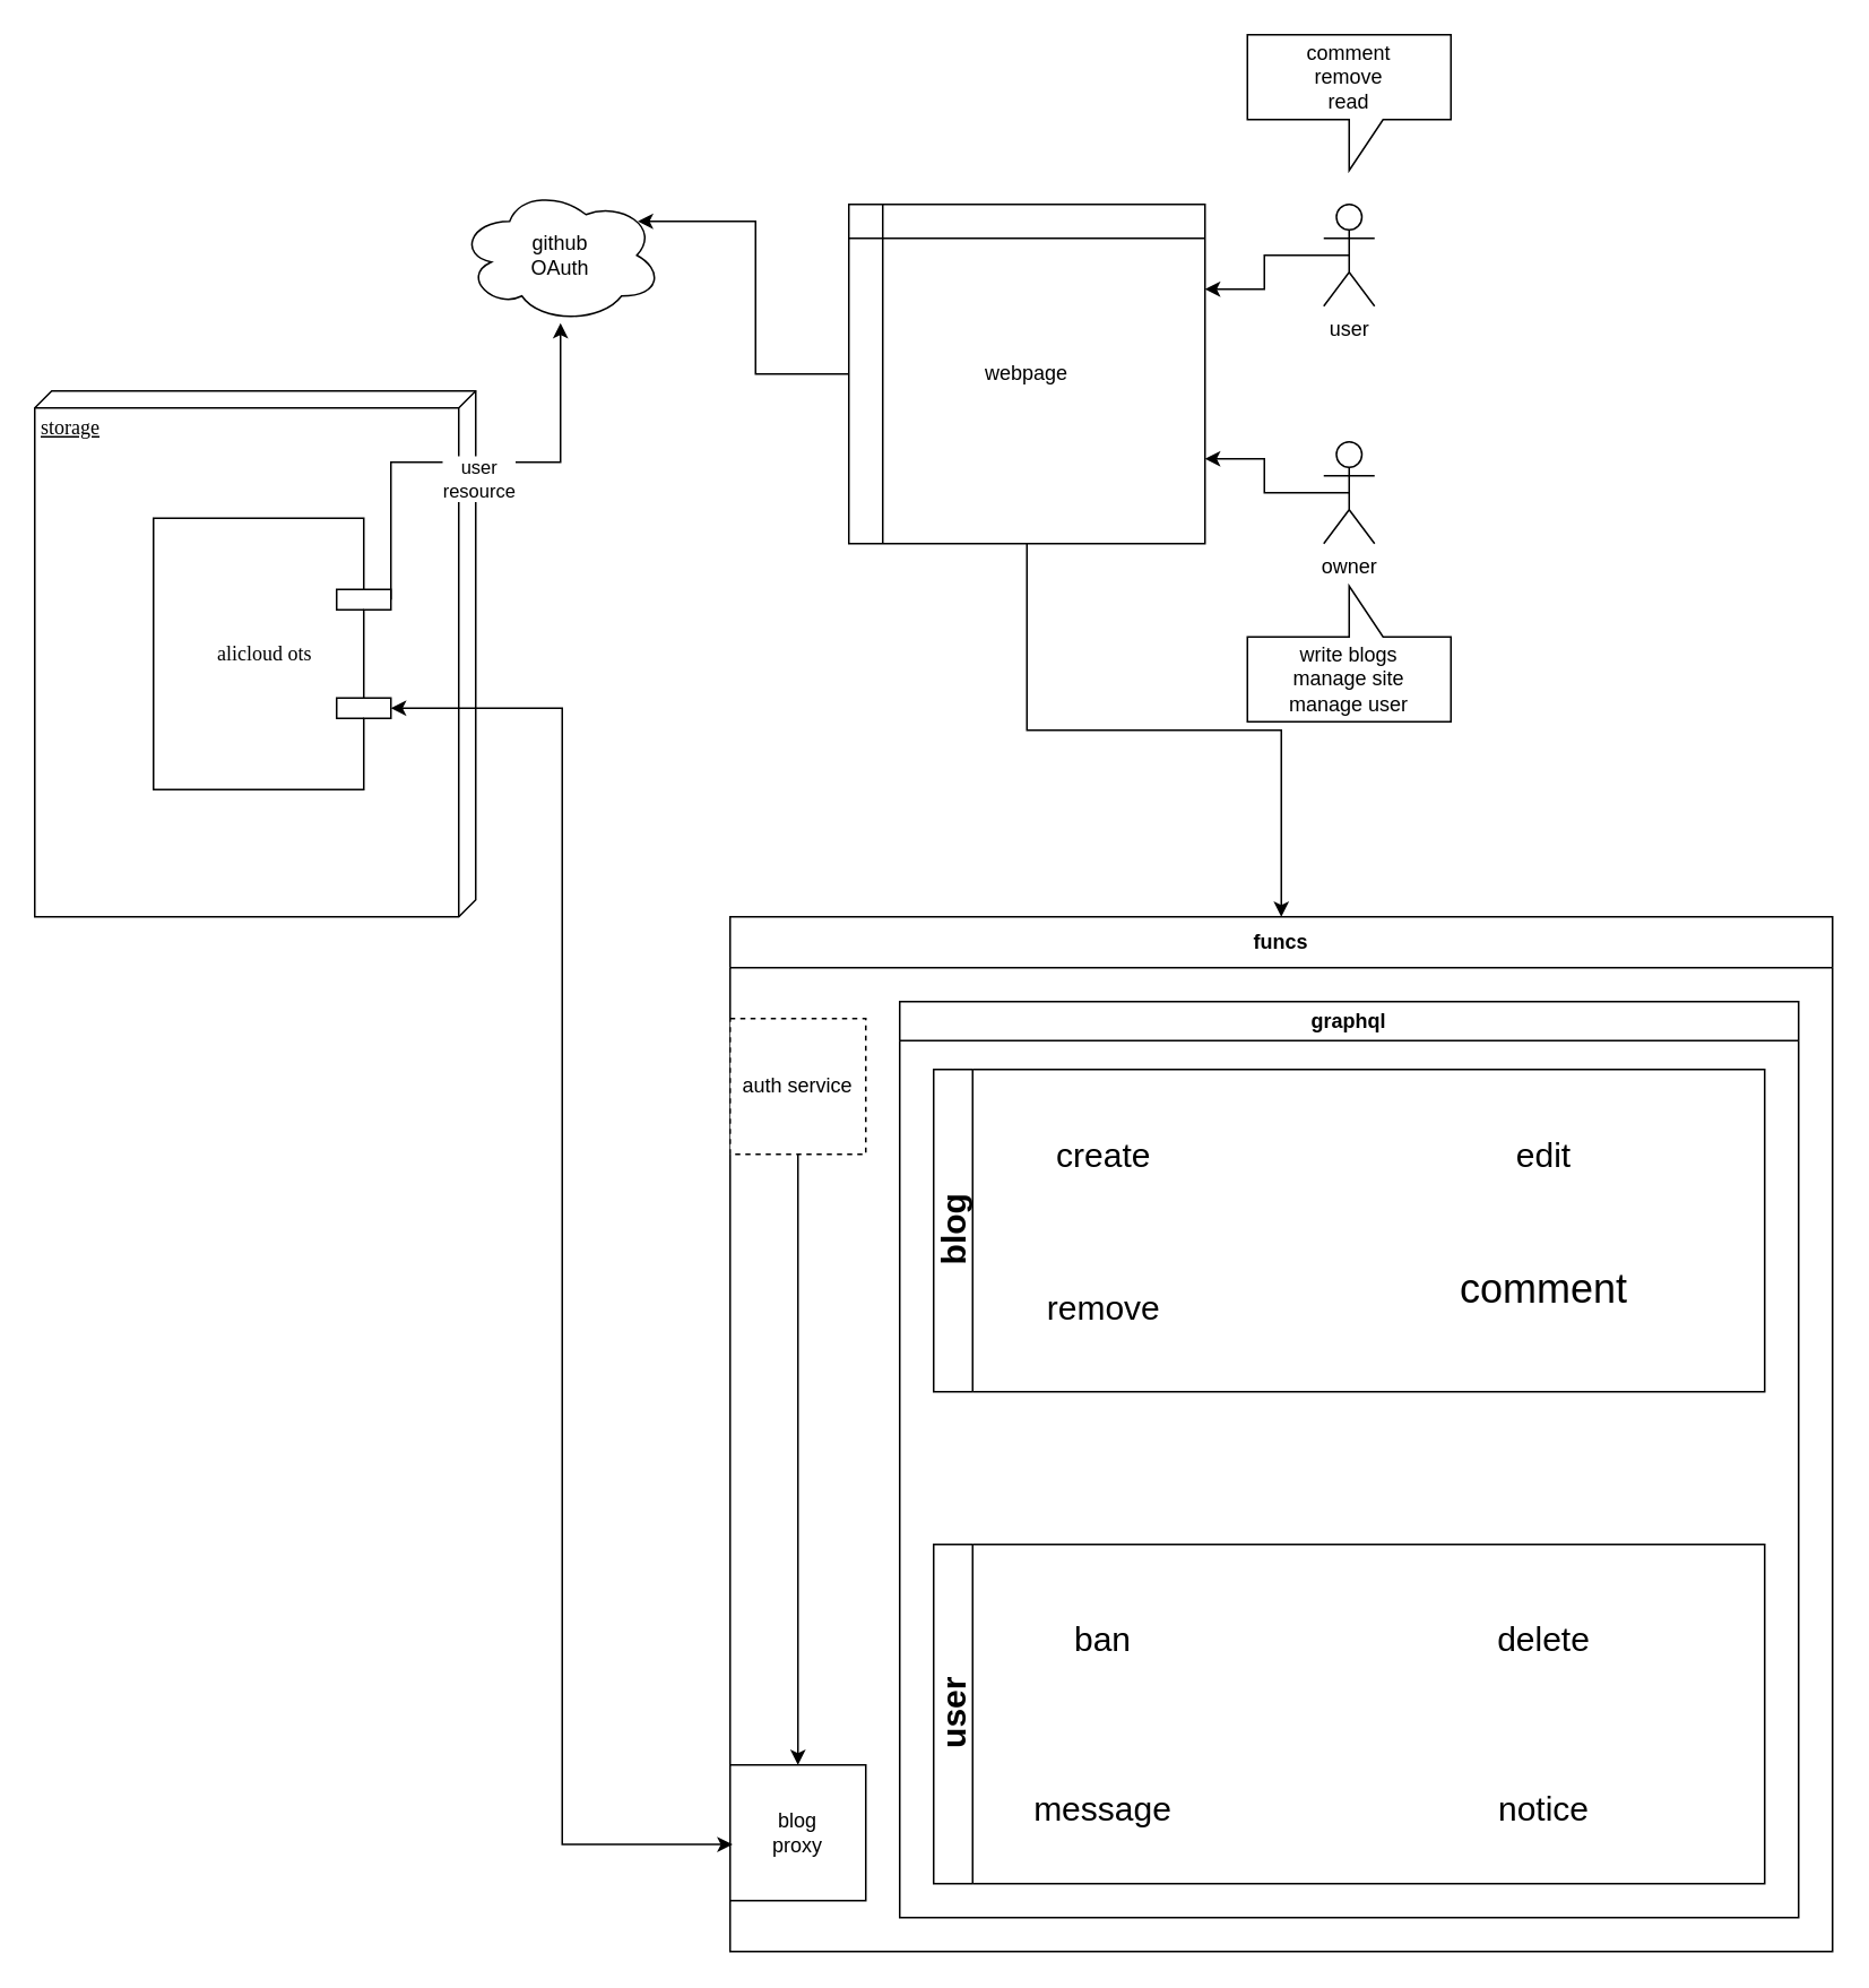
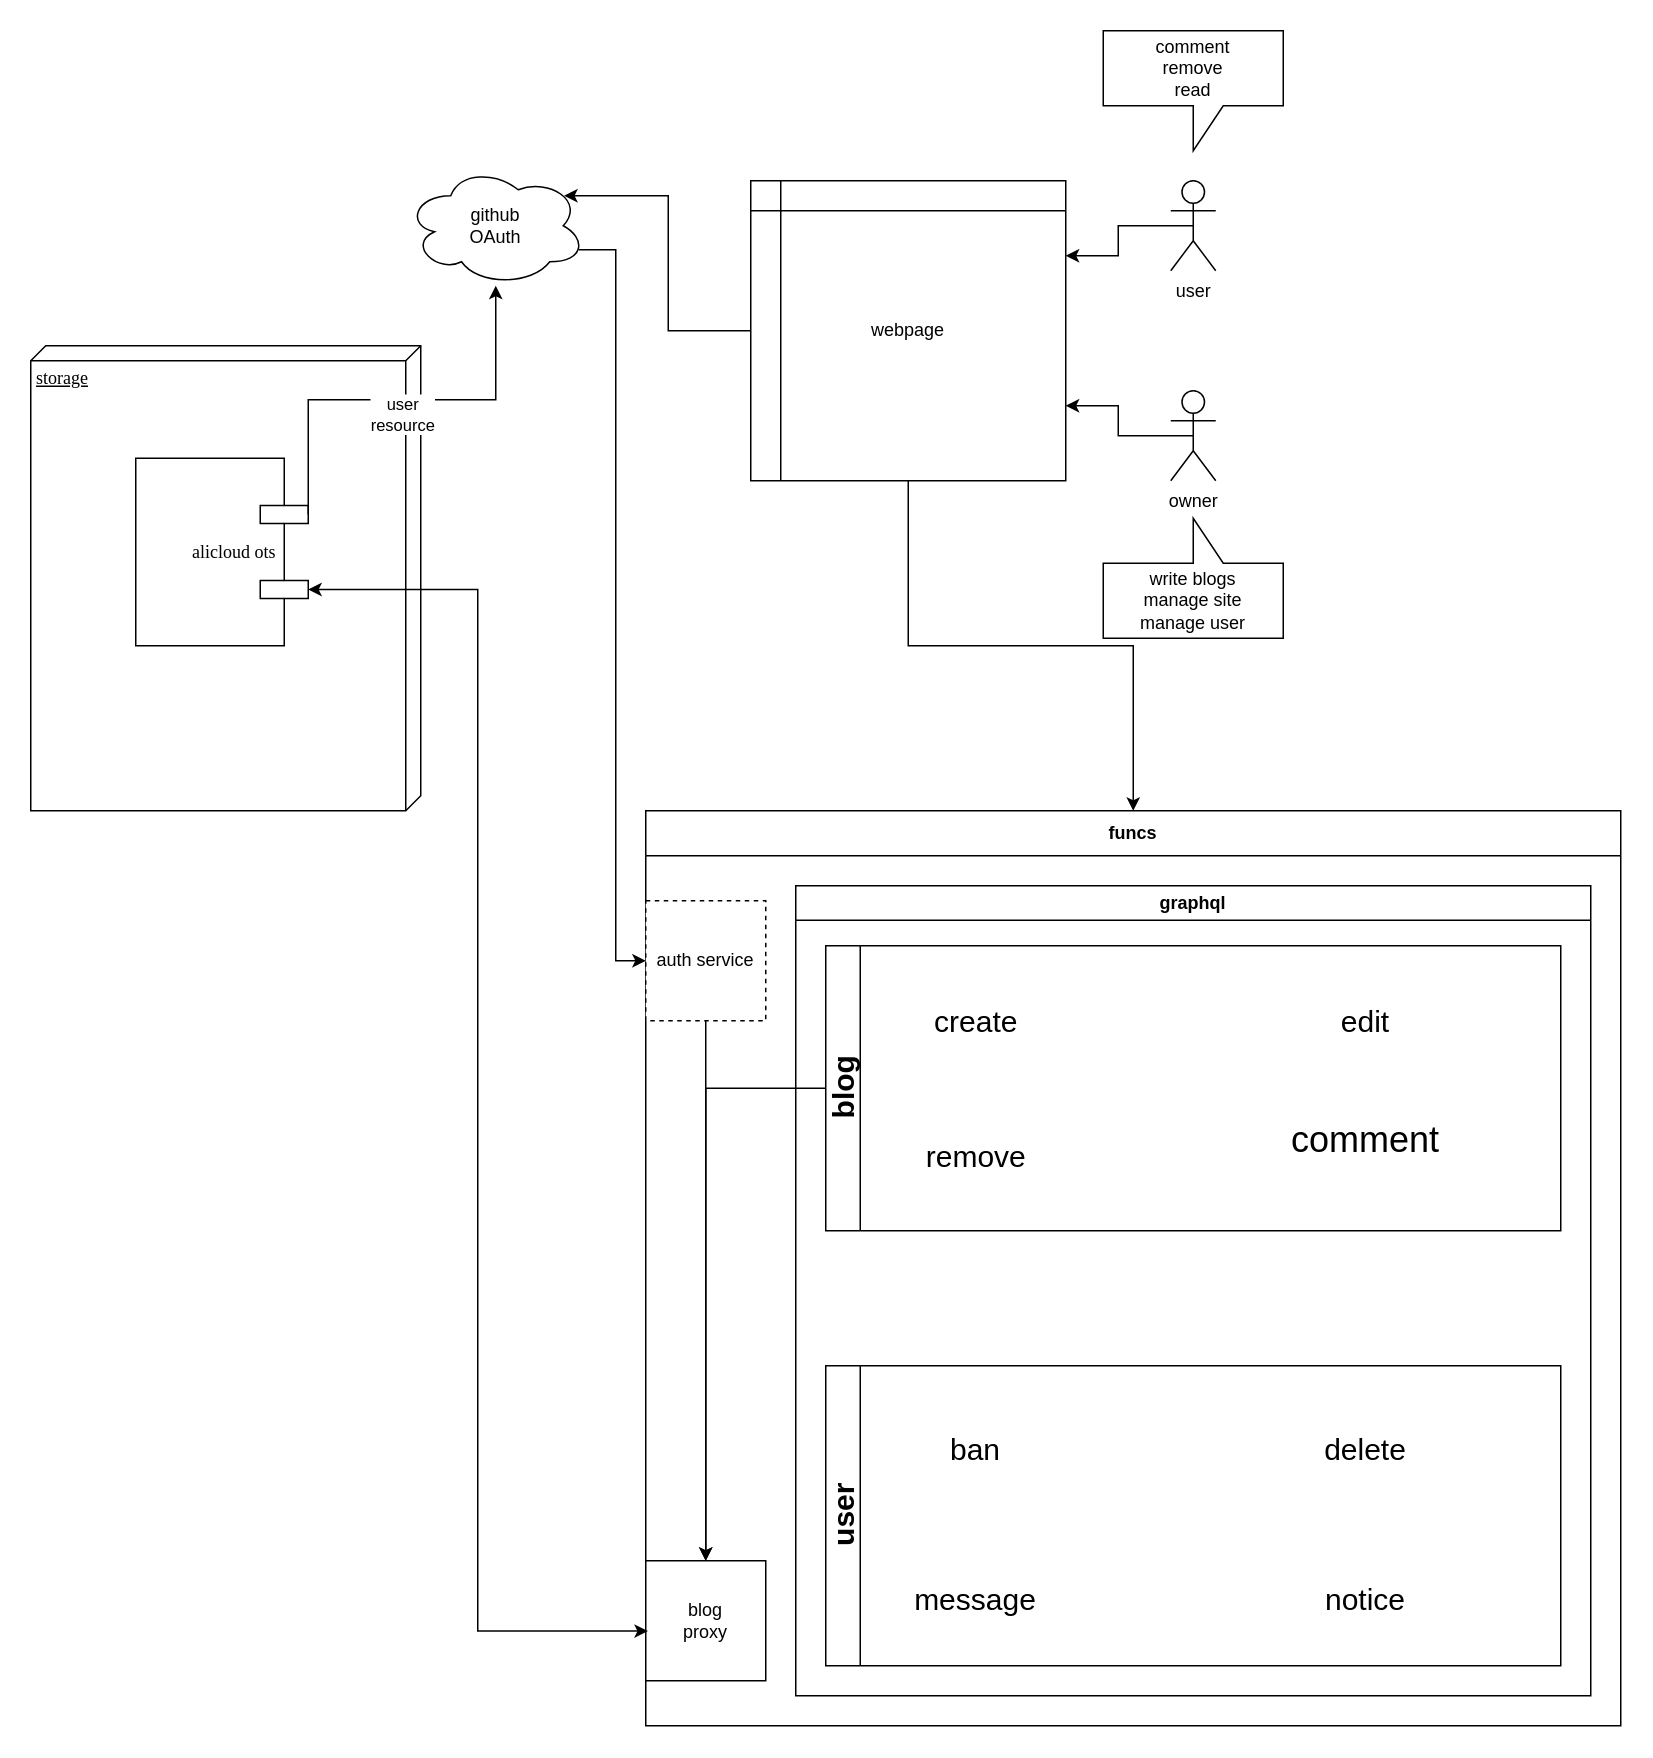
  <mxCell id="0" />
  <mxCell id="1" parent="0" />
  <mxCell id="2" value="storage" style="verticalAlign=top;align=left;spacingTop=8;spacingLeft=2;spacingRight=12;shape=cube;size=10;direction=south;fontStyle=4;html=1;rounded=0;shadow=0;comic=0;labelBackgroundColor=none;strokeWidth=1;fontFamily=Verdana;fontSize=12;movable=0;resizable=0;rotatable=0;deletable=0;editable=0;locked=1;connectable=0;" parent="1" vertex="1"><mxGeometry x="20" y="230" width="260" height="310" as="geometry" /></mxCell>
- <mxCell id="3" value="&lt;div&gt;&lt;span style=&quot;background-color: transparent; color: light-dark(rgb(0, 0, 0), rgb(255, 255, 255));&quot;&gt;alicloud ots&lt;/span&gt;&lt;br&gt;&lt;/div&gt;" style="shape=component;align=left;spacingLeft=36;rounded=0;shadow=0;comic=0;labelBackgroundColor=none;strokeWidth=1;fontFamily=Verdana;fontSize=12;html=1;movable=1;resizable=1;rotatable=1;deletable=1;editable=1;locked=0;connectable=1;flipV=1;flipH=1;points=[[0,0.3,0,0,0],[0,0.7,0,0,0],[0.25,0,0,0,0],[0.25,1,0,0,0],[0.5,0,0,0,0],[0.5,1,0,0,0],[0.75,0,0,0,0],[0.75,1,0,0,0],[1,0.3,0,0,0],[1,0.5,0,0,0],[1,0.75,0,0,0]];" parent="1" vertex="1"><mxGeometry x="90" y="305" width="140" height="160" as="geometry" /></mxCell>
+ <mxCell id="3" value="&lt;div&gt;&lt;span style=&quot;background-color: transparent; color: light-dark(rgb(0, 0, 0), rgb(255, 255, 255));&quot;&gt;alicloud ots&lt;/span&gt;&lt;br&gt;&lt;/div&gt;" style="shape=component;align=left;spacingLeft=36;rounded=0;shadow=0;comic=0;labelBackgroundColor=none;strokeWidth=1;fontFamily=Verdana;fontSize=12;html=1;movable=1;resizable=1;rotatable=1;deletable=1;editable=1;locked=0;connectable=1;flipV=1;flipH=1;points=[[0,0.3,0,0,0],[0,0.7,0,0,0],[0.25,0,0,0,0],[0.25,1,0,0,0],[0.5,0,0,0,0],[0.5,1,0,0,0],[0.75,0,0,0,0],[0.75,1,0,0,0],[1,0.3,0,0,0],[1,0.5,0,0,0],[1,0.75,0,0,0]];" parent="1" vertex="1"><mxGeometry x="90" y="305" width="115" height="125" as="geometry" /></mxCell>
+ <mxCell id="4" style="edgeStyle=orthogonalEdgeStyle;rounded=0;orthogonalLoop=1;jettySize=auto;html=1;exitX=0.96;exitY=0.7;exitDx=0;exitDy=0;exitPerimeter=0;entryX=0;entryY=0.5;entryDx=0;entryDy=0;" parent="1" source="5" target="32" edge="1"><mxGeometry relative="1" as="geometry" /></mxCell>
  <mxCell id="5" value="github&lt;br&gt;OAuth" style="ellipse;shape=cloud;whiteSpace=wrap;html=1;" parent="1" vertex="1"><mxGeometry x="270" y="110" width="120" height="80" as="geometry" /></mxCell>
  <mxCell id="6" value="" style="endArrow=classic;html=1;rounded=0;exitX=0;exitY=0.7;exitDx=0;exitDy=0;exitPerimeter=0;edgeStyle=elbowEdgeStyle;elbow=vertical;" parent="1" source="3" target="5" edge="1"><mxGeometry relative="1" as="geometry"><mxPoint x="-40" y="230" as="sourcePoint" /><mxPoint x="60" y="230" as="targetPoint" /></mxGeometry></mxCell>
  <mxCell id="7" value="user&lt;br&gt;resource" style="edgeLabel;resizable=0;html=1;align=center;verticalAlign=middle;" parent="6" connectable="0" vertex="1"><mxGeometry relative="1" as="geometry"><mxPoint y="9" as="offset" /></mxGeometry></mxCell>
  <mxCell id="8" value="funcs" style="swimlane;whiteSpace=wrap;html=1;startSize=30;" parent="1" vertex="1"><mxGeometry x="430" y="540" width="650" height="610" as="geometry" /></mxCell>
  <mxCell id="9" value="graphql" style="swimlane;whiteSpace=wrap;html=1;" parent="8" vertex="1"><mxGeometry x="100" y="50" width="530" height="540" as="geometry" /></mxCell>
  <mxCell id="10" value="blog" style="swimlane;horizontal=0;whiteSpace=wrap;html=1;fontSize=20;" parent="9" vertex="1"><mxGeometry x="20" y="40" width="490" height="190" as="geometry" /></mxCell>
  <mxCell id="11" value="&lt;font style=&quot;font-size: 20px;&quot;&gt;create&lt;/font&gt;" style="text;html=1;align=center;verticalAlign=middle;resizable=0;points=[];autosize=1;strokeColor=none;fillColor=none;" parent="10" vertex="1"><mxGeometry x="60" y="30" width="80" height="40" as="geometry" /></mxCell>
  <mxCell id="12" value="&lt;font style=&quot;font-size: 20px;&quot;&gt;remove&lt;/font&gt;" style="text;html=1;align=center;verticalAlign=middle;resizable=0;points=[];autosize=1;strokeColor=none;fillColor=none;" parent="10" vertex="1"><mxGeometry x="55" y="120" width="90" height="40" as="geometry" /></mxCell>
  <mxCell id="13" value="&lt;font style=&quot;font-size: 20px;&quot;&gt;edit&lt;/font&gt;" style="text;html=1;strokeColor=none;fillColor=none;align=center;verticalAlign=middle;whiteSpace=wrap;rounded=0;" parent="10" vertex="1"><mxGeometry x="330" y="35" width="60" height="30" as="geometry" /></mxCell>
  <mxCell id="14" value="&lt;font style=&quot;font-size: 24px;&quot;&gt;comment&lt;/font&gt;" style="text;html=1;strokeColor=none;fillColor=none;align=center;verticalAlign=middle;whiteSpace=wrap;rounded=0;" vertex="1" parent="10"><mxGeometry x="305" y="115" width="110" height="30" as="geometry" /></mxCell>
  <mxCell id="15" value="&lt;font style=&quot;font-size: 20px;&quot;&gt;user&lt;/font&gt;" style="swimlane;horizontal=0;whiteSpace=wrap;html=1;startSize=23;" parent="9" vertex="1"><mxGeometry x="20" y="320" width="490" height="200" as="geometry" /></mxCell>
  <mxCell id="16" value="&lt;font style=&quot;font-size: 20px;&quot;&gt;ban&lt;/font&gt;" style="text;html=1;strokeColor=none;fillColor=none;align=center;verticalAlign=middle;whiteSpace=wrap;rounded=0;" vertex="1" parent="15"><mxGeometry x="70" y="40" width="60" height="30" as="geometry" /></mxCell>
  <mxCell id="17" value="&lt;font style=&quot;font-size: 20px;&quot;&gt;delete&lt;/font&gt;" style="text;html=1;strokeColor=none;fillColor=none;align=center;verticalAlign=middle;whiteSpace=wrap;rounded=0;" vertex="1" parent="15"><mxGeometry x="330" y="40" width="60" height="30" as="geometry" /></mxCell>
  <mxCell id="18" value="&lt;font style=&quot;font-size: 20px;&quot;&gt;message&lt;/font&gt;" style="text;html=1;strokeColor=none;fillColor=none;align=center;verticalAlign=middle;whiteSpace=wrap;rounded=0;" vertex="1" parent="15"><mxGeometry x="70" y="140" width="60" height="30" as="geometry" /></mxCell>
  <mxCell id="19" value="&lt;font style=&quot;font-size: 20px;&quot;&gt;notice&lt;/font&gt;" style="text;html=1;strokeColor=none;fillColor=none;align=center;verticalAlign=middle;whiteSpace=wrap;rounded=0;" vertex="1" parent="15"><mxGeometry x="330" y="140" width="60" height="30" as="geometry" /></mxCell>
  <mxCell id="20" value="blog&lt;br&gt;proxy" style="whiteSpace=wrap;html=1;aspect=fixed;" parent="8" vertex="1"><mxGeometry y="500" width="80" height="80" as="geometry" /></mxCell>
+ <mxCell id="21" style="edgeStyle=orthogonalEdgeStyle;rounded=0;orthogonalLoop=1;jettySize=auto;html=1;exitX=0;exitY=0.5;exitDx=0;exitDy=0;entryX=0.5;entryY=0;entryDx=0;entryDy=0;" parent="8" source="10" target="20" edge="1"><mxGeometry relative="1" as="geometry" /></mxCell>
  <mxCell id="22" value="" style="endArrow=classic;startArrow=classic;html=1;rounded=0;exitX=0;exitY=0.3;exitDx=0;exitDy=0;exitPerimeter=0;entryX=0.018;entryY=0.586;entryDx=0;entryDy=0;edgeStyle=elbowEdgeStyle;entryPerimeter=0;" parent="1" source="3" target="20" edge="1"><mxGeometry width="50" height="50" relative="1" as="geometry"><mxPoint x="330" y="560" as="sourcePoint" /><mxPoint x="380" y="510" as="targetPoint" /></mxGeometry></mxCell>
  <mxCell id="23" style="edgeStyle=orthogonalEdgeStyle;rounded=0;orthogonalLoop=1;jettySize=auto;html=1;exitX=0.5;exitY=0.5;exitDx=0;exitDy=0;exitPerimeter=0;entryX=1;entryY=0.25;entryDx=0;entryDy=0;" parent="1" source="24" target="26" edge="1"><mxGeometry relative="1" as="geometry" /></mxCell>
  <mxCell id="24" value="user" style="shape=umlActor;verticalLabelPosition=bottom;verticalAlign=top;html=1;outlineConnect=0;" parent="1" vertex="1"><mxGeometry x="780" y="120" width="30" height="60" as="geometry" /></mxCell>
  <mxCell id="25" style="edgeStyle=orthogonalEdgeStyle;rounded=0;orthogonalLoop=1;jettySize=auto;html=1;exitX=0.5;exitY=1;exitDx=0;exitDy=0;" parent="1" source="26" target="8" edge="1"><mxGeometry relative="1" as="geometry" /></mxCell>
  <mxCell id="26" value="webpage" style="shape=internalStorage;whiteSpace=wrap;html=1;backgroundOutline=1;" parent="1" vertex="1"><mxGeometry x="500" y="120" width="210" height="200" as="geometry" /></mxCell>
  <mxCell id="27" style="edgeStyle=orthogonalEdgeStyle;rounded=0;orthogonalLoop=1;jettySize=auto;html=1;exitX=0.5;exitY=0.5;exitDx=0;exitDy=0;exitPerimeter=0;entryX=1;entryY=0.75;entryDx=0;entryDy=0;" parent="1" source="28" target="26" edge="1"><mxGeometry relative="1" as="geometry" /></mxCell>
  <mxCell id="28" value="owner" style="shape=umlActor;verticalLabelPosition=bottom;verticalAlign=top;html=1;outlineConnect=0;" parent="1" vertex="1"><mxGeometry x="780" y="260" width="30" height="60" as="geometry" /></mxCell>
  <mxCell id="29" value="comment&lt;br&gt;remove&lt;br&gt;read" style="shape=callout;whiteSpace=wrap;html=1;perimeter=calloutPerimeter;" parent="1" vertex="1"><mxGeometry x="735" y="20" width="120" height="80" as="geometry" /></mxCell>
  <mxCell id="30" value="write blogs&lt;br&gt;manage site&lt;br&gt;manage user" style="shape=callout;whiteSpace=wrap;html=1;perimeter=calloutPerimeter;flipH=0;flipV=1;" parent="1" vertex="1"><mxGeometry x="735" y="345" width="120" height="80" as="geometry" /></mxCell>
  <mxCell id="31" style="edgeStyle=orthogonalEdgeStyle;rounded=0;orthogonalLoop=1;jettySize=auto;html=1;exitX=0.5;exitY=1;exitDx=0;exitDy=0;entryX=0.5;entryY=0;entryDx=0;entryDy=0;" parent="1" source="32" target="20" edge="1"><mxGeometry relative="1" as="geometry" /></mxCell>
  <mxCell id="32" value="auth service" style="whiteSpace=wrap;html=1;aspect=fixed;dashed=1;" parent="1" vertex="1"><mxGeometry x="430" y="600" width="80" height="80" as="geometry" /></mxCell>
  <mxCell id="33" style="edgeStyle=orthogonalEdgeStyle;rounded=0;orthogonalLoop=1;jettySize=auto;html=1;exitX=0;exitY=0.5;exitDx=0;exitDy=0;entryX=0.88;entryY=0.25;entryDx=0;entryDy=0;entryPerimeter=0;" parent="1" source="26" target="5" edge="1"><mxGeometry relative="1" as="geometry" /></mxCell>
